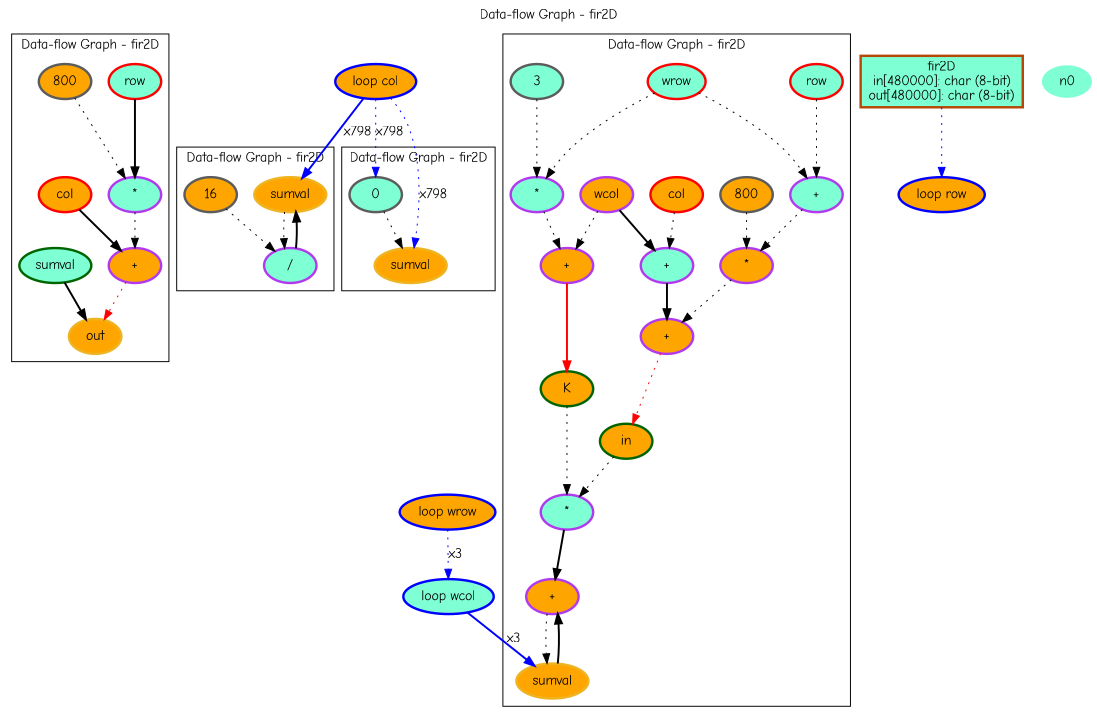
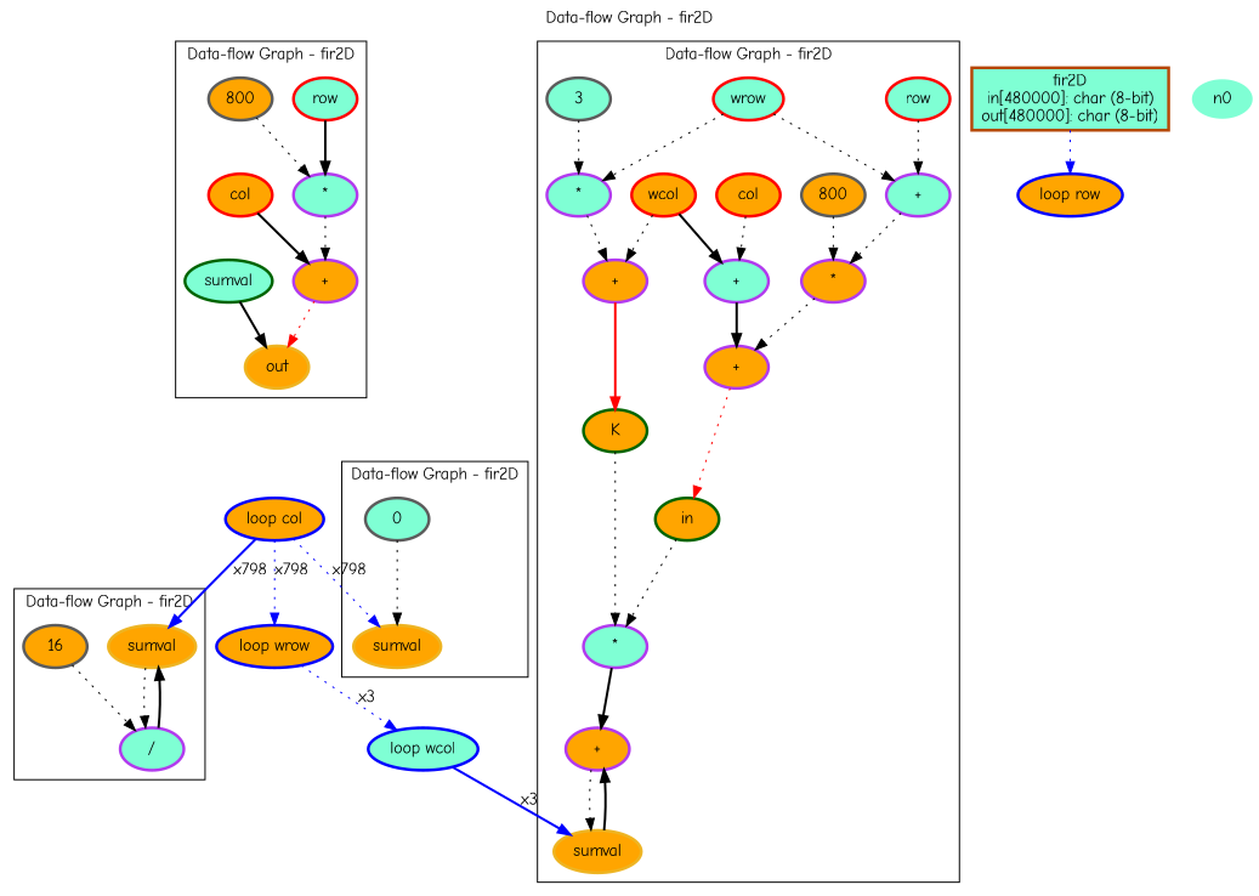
  digraph {
    fontname="Comic Neue"
    label="Data-flow Graph - fir2D"
    labelloc=t
    node [color=darkorchid2 fillcolor=orange fontname="Comic Neue" penwidth=2.5 style=filled]
    edge [color=black fontname="Comic Neue" style=dotted]
    n32 [color=goldenrod2 label=out]
    n33 [label="+"]
    n34 [fillcolor=aquamarine label="*"]
    n35 [color=red fillcolor=aquamarine label=row]
    n36 [color=gray36 label=800]
    n37 [color=red label=col]
    n38 [color=darkgreen fillcolor=aquamarine label=sumval]
    n28 [color=goldenrod2 label=sumval]
    n29 [fillcolor=aquamarine label="/"]
    n31 [color=gray36 label=16]
    n9 [label="+"]
    n10 [color=goldenrod2 label=sumval]
    n11 [fillcolor=aquamarine label="*"]
    n12 [color=darkgreen label=in]
    n13 [label="+"]
    n14 [label="*"]
    n15 [fillcolor=aquamarine label="+"]
    n16 [color=red fillcolor=aquamarine label=row]
    n17 [color=red fillcolor=aquamarine label=wrow]
    n18 [color=gray36 label=800]
    n19 [fillcolor=aquamarine label="+"]
    n20 [color=red label=col]
-   n21 [label=wcol]
+   n21 [color=red label=wcol]
    n22 [color=darkgreen label=K]
    n23 [label="+"]
    n24 [fillcolor=aquamarine label="*"]
    n26 [color=gray36 fillcolor=aquamarine label=3]
    n4 [color=goldenrod2 label=sumval]
    n6 [color=gray36 fillcolor=aquamarine label=0]
    n1 [color="#b54707" fillcolor=aquamarine label="fir2D\nin[480000]: char (8-bit)\nout[480000]: char (8-bit)\n" shape=box]
    n2 [color=blue1 label="loop row"]
    n0 [color=white fillcolor=aquamarine]
    n3 [color=blue1 label="loop col"]
    n7 [color=blue1 label="loop wrow"]
    n8 [color=blue1 fillcolor=aquamarine label="loop wcol"]
    subgraph cluster_1 {
      n32
      n33
      n34
      n35
      n36
      n37
      n38
    }
    subgraph cluster_2 {
      n28
      n29
      n31
    }
    subgraph cluster_3 {
      n9
      n10
      n11
      n12
      n13
      n14
      n15
      n16
      n17
      n18
      n19
      n20
      n21
      n22
      n23
      n24
      n26
    }
    subgraph cluster_4 {
      n4
      n6
    }
    subgraph cluster_5 {
    }
    n33 -> n32 [color=red]
    n34 -> n33
    n35 -> n34 [style=bold]
    n36 -> n34
    n37 -> n33 [style=bold]
    n38 -> n32 [style=bold]
    n28 -> n29
    n29 -> n28 [style=bold]
    n31 -> n29
    n9 -> n10
    n10 -> n9 [style=bold]
    n11 -> n9 [style=bold]
    n12 -> n11
    n13 -> n12 [color=red]
    n14 -> n13
    n15 -> n14
    n16 -> n15
    n17 -> n15
    n17 -> n24
    n18 -> n14
    n19 -> n13 [style=bold]
    n20 -> n19
    n21 -> n19 [style=bold]
    n21 -> n23
    n22 -> n11
    n23 -> n22 [color=red style=bold]
    n24 -> n23
    n26 -> n24
    n6 -> n4
    n1 -> n2 [color=blue]
    n3 -> n28 [color=blue label=x798 style=bold]
    n3 -> n4 [color=blue label=x798]
-   n3 -> n6 [color=blue label=x798]
+   n3 -> n7 [color=blue label=x798]
    n7 -> n8 [color=blue label=x3]
    n8 -> n10 [color=blue label=x3 style=bold]
  }
